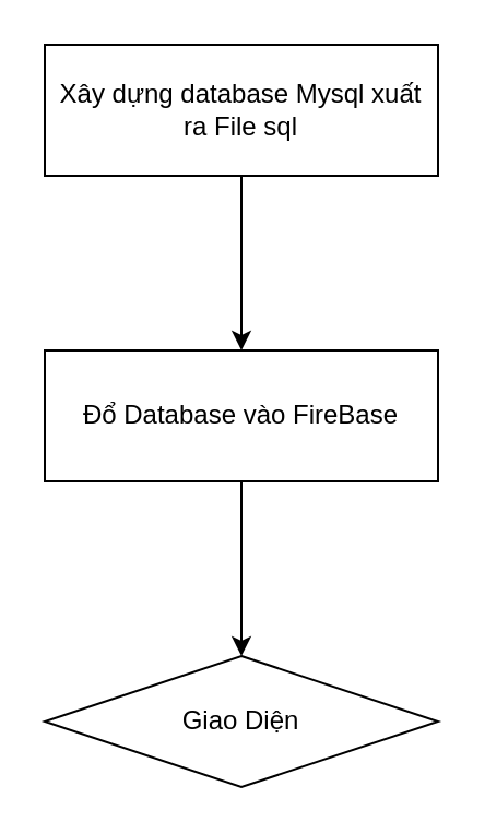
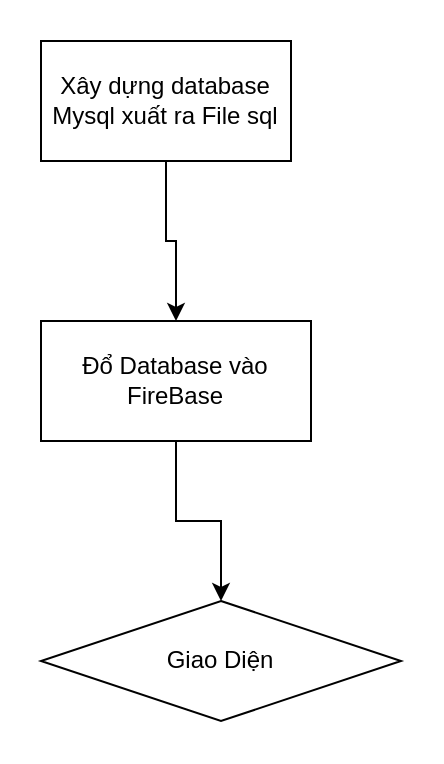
  <mxCell id="0" />
  <mxCell id="1" parent="0" />
  <mxCell id="2" value="Giao Diện" style="rhombus;whiteSpace=wrap;html=1;" vertex="1" parent="1"><mxGeometry x="20" y="300" width="180" height="60" as="geometry" /></mxCell>
  <mxCell id="3" style="edgeStyle=orthogonalEdgeStyle;rounded=0;orthogonalLoop=1;jettySize=auto;html=1;" edge="1" parent="1" source="4" target="6"><mxGeometry relative="1" as="geometry" /></mxCell>
- <mxCell id="4" value="Xây dựng database Mysql xuất ra File sql" style="rounded=0;whiteSpace=wrap;html=1;" vertex="1" parent="1"><mxGeometry x="20" y="20" width="180" height="60" as="geometry" /></mxCell>
+ <mxCell id="4" value="Xây dựng database Mysql xuất ra File sql" style="rounded=0;whiteSpace=wrap;html=1;" vertex="1" parent="1"><mxGeometry x="20" y="20" width="125" height="60" as="geometry" /></mxCell>
  <mxCell id="5" style="edgeStyle=orthogonalEdgeStyle;rounded=0;orthogonalLoop=1;jettySize=auto;html=1;" edge="1" parent="1" source="6" target="2"><mxGeometry relative="1" as="geometry" /></mxCell>
- <mxCell id="6" value="Đổ Database vào FireBase" style="rounded=0;whiteSpace=wrap;html=1;" vertex="1" parent="1"><mxGeometry x="20" y="160" width="180" height="60" as="geometry" /></mxCell>
+ <mxCell id="6" value="Đổ Database vào FireBase" style="rounded=0;whiteSpace=wrap;html=1;" vertex="1" parent="1"><mxGeometry x="20" y="160" width="135" height="60" as="geometry" /></mxCell>
